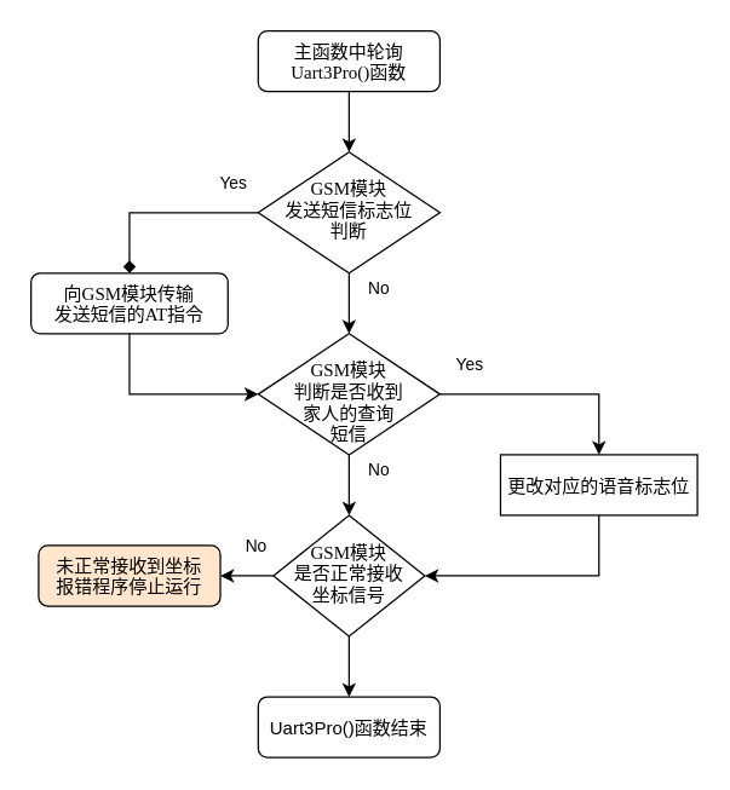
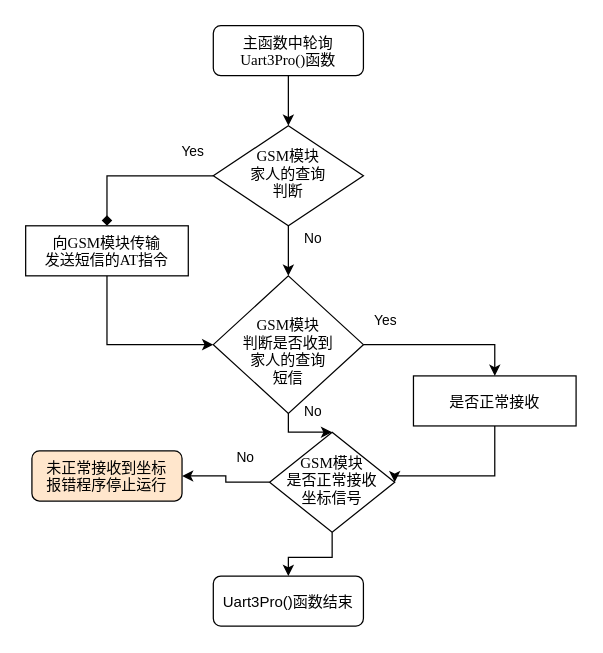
  <mxCell id="0" />
  <mxCell id="1" parent="0" />
  <mxCell id="2" value="" style="rounded=0;jettySize=auto;orthogonalLoop=1;fontSize=11;endArrow=classic;endFill=1;endSize=6;strokeWidth=1;shadow=0;labelBackgroundColor=none;edgeStyle=orthogonalEdgeStyle;" parent="1" source="3" edge="1"><mxGeometry relative="1" as="geometry"><mxPoint x="230" y="100" as="targetPoint" /></mxGeometry></mxCell>
  <mxCell id="3" value="主函数中轮询&#10;Uart3Pro()函数" style="rounded=1;fontSize=12;glass=0;strokeWidth=1;shadow=0;fontFamily=宋体;fontSource=https%3A%2F%2Ffonts.googleapis.com%2Fcss%3Ffamily%3D%25E5%25AE%258B%25E4%25BD%2593;" parent="1" vertex="1"><mxGeometry x="170" y="20" width="120" height="40" as="geometry" /></mxCell>
  <mxCell id="4" value="未正常接收到坐标&#10;报错程序停止运行" style="rounded=1;fontSize=12;glass=0;strokeWidth=1;shadow=0;fontFamily=宋体;fontSource=https%3A%2F%2Ffonts.googleapis.com%2Fcss%3Ffamily%3D%25E5%25AE%258B%25E4%25BD%2593;fillColor=#ffe6cc;" parent="1" vertex="1"><mxGeometry x="25" y="360" width="120" height="40" as="geometry" /></mxCell>
  <mxCell id="5" value="Uart3Pro()函数结束" style="rounded=1;fontSize=12;glass=0;strokeWidth=1;shadow=0;" parent="1" vertex="1"><mxGeometry x="170" y="460" width="120" height="40" as="geometry" /></mxCell>
  <mxCell id="6" value="No" style="edgeStyle=orthogonalEdgeStyle;rounded=0;jettySize=auto;orthogonalLoop=1;fontSize=11;endArrow=classic;endFill=1;endSize=6;strokeWidth=1;shadow=0;labelBackgroundColor=none;entryX=1;entryY=0.5;entryDx=0;entryDy=0;" edge="1" parent="1" source="8" target="4"><mxGeometry x="-0.5" y="-20" relative="1" as="geometry"><mxPoint as="offset" /><mxPoint x="150" y="541.3" as="targetPoint" /></mxGeometry></mxCell>
  <mxCell id="7" value="" style="edgeStyle=orthogonalEdgeStyle;rounded=0;orthogonalLoop=1;jettySize=auto;html=0;fontFamily=宋体;fontSource=https%3A%2F%2Ffonts.googleapis.com%2Fcss%3Ffamily%3D%25E5%25AE%258B%25E4%25BD%2593;endArrow=classic;endFill=1;endSize=6;" edge="1" parent="1" source="8" target="5"><mxGeometry relative="1" as="geometry" /></mxCell>
- <mxCell id="8" value="GSM模块&#10;是否正常接收&#10;坐标信号" style="rhombus;shadow=0;fontFamily=宋体;fontSize=12;align=center;strokeWidth=1;spacing=6;spacingTop=-4;fontSource=https%3A%2F%2Ffonts.googleapis.com%2Fcss%3Ffamily%3D%25E5%25AE%258B%25E4%25BD%2593;" vertex="1" parent="1"><mxGeometry x="180" y="340" width="100" height="80" as="geometry" /></mxCell>
+ <mxCell id="8" value="GSM模块&#10;是否正常接收&#10;坐标信号" style="rhombus;shadow=0;fontFamily=宋体;fontSize=12;align=center;strokeWidth=1;spacing=6;spacingTop=-4;fontSource=https%3A%2F%2Ffonts.googleapis.com%2Fcss%3Ffamily%3D%25E5%25AE%258B%25E4%25BD%2593;" vertex="1" parent="1"><mxGeometry x="215" y="345" width="100" height="80" as="geometry" /></mxCell>
  <mxCell id="9" value="Yes" style="rounded=0;jettySize=auto;orthogonalLoop=1;fontSize=11;endArrow=classic;endFill=1;endSize=6;strokeWidth=1;shadow=0;labelBackgroundColor=none;edgeStyle=orthogonalEdgeStyle;entryX=0.5;entryY=0;entryDx=0;entryDy=0;" edge="1" parent="1" source="11" target="13"><mxGeometry x="-0.724" y="20" relative="1" as="geometry"><mxPoint as="offset" /><mxPoint x="230" y="390" as="targetPoint" /></mxGeometry></mxCell>
  <mxCell id="10" value="No" style="edgeStyle=orthogonalEdgeStyle;rounded=0;jettySize=auto;orthogonalLoop=1;fontSize=11;endArrow=classic;endFill=1;endSize=6;strokeWidth=1;shadow=0;labelBackgroundColor=none;exitX=0.5;exitY=1;exitDx=0;exitDy=0;entryX=0.5;entryY=0;entryDx=0;entryDy=0;" edge="1" parent="1" source="11" target="8"><mxGeometry x="-0.5" y="20" relative="1" as="geometry"><mxPoint as="offset" /><mxPoint x="250" y="460" as="targetPoint" /><Array as="points"><mxPoint x="230" y="320" /><mxPoint x="230" y="320" /></Array></mxGeometry></mxCell>
- <mxCell id="11" value="&#10;&#10;GSM模块&#10;判断是否收到&#10;家人的查询&#10;短信&#10;" style="rhombus;shadow=0;fontFamily=宋体;fontSize=12;align=center;strokeWidth=1;spacing=6;spacingTop=-4;fontSource=https%3A%2F%2Ffonts.googleapis.com%2Fcss%3Ffamily%3D%25E5%25AE%258B%25E4%25BD%2593;" vertex="1" parent="1"><mxGeometry x="170" y="220" width="120" height="80" as="geometry" /></mxCell>
+ <mxCell id="11" value="&#10;&#10;GSM模块&#10;判断是否收到&#10;家人的查询&#10;短信&#10;" style="rhombus;shadow=0;fontFamily=宋体;fontSize=12;align=center;strokeWidth=1;spacing=6;spacingTop=-4;fontSource=https%3A%2F%2Ffonts.googleapis.com%2Fcss%3Ffamily%3D%25E5%25AE%258B%25E4%25BD%2593;" vertex="1" parent="1"><mxGeometry x="170" y="220" width="120" height="110" as="geometry" /></mxCell>
  <mxCell id="12" value="" style="edgeStyle=orthogonalEdgeStyle;rounded=0;orthogonalLoop=1;jettySize=auto;endArrow=classic;endFill=1;endSize=6;entryX=1;entryY=0.5;entryDx=0;entryDy=0;exitX=0.5;exitY=1;exitDx=0;exitDy=0;" edge="1" parent="1" source="13" target="8"><mxGeometry relative="1" as="geometry"><mxPoint x="230" y="490" as="targetPoint" /><Array as="points"><mxPoint x="395" y="380" /></Array></mxGeometry></mxCell>
- <mxCell id="13" value="更改对应的语音标志位" style="rounded=0;fontSize=12;glass=0;strokeWidth=1;shadow=0;fontFamily=宋体;fontSource=https%3A%2F%2Ffonts.googleapis.com%2Fcss%3Ffamily%3D%25E5%25AE%258B%25E4%25BD%2593;" vertex="1" parent="1"><mxGeometry x="330" y="300" width="130" height="40" as="geometry" /></mxCell>
+ <mxCell id="13" value="是否正常接收" style="rounded=0;fontSize=12;glass=0;strokeWidth=1;shadow=0;fontFamily=宋体;fontSource=https%3A%2F%2Ffonts.googleapis.com%2Fcss%3Ffamily%3D%25E5%25AE%258B%25E4%25BD%2593;" vertex="1" parent="1"><mxGeometry x="330" y="300" width="130" height="40" as="geometry" /></mxCell>
  <mxCell id="14" value="No" style="edgeStyle=orthogonalEdgeStyle;rounded=0;jettySize=auto;orthogonalLoop=1;fontSize=11;endArrow=classic;endFill=1;endSize=6;strokeWidth=1;shadow=0;labelBackgroundColor=none;exitX=0.5;exitY=1;exitDx=0;exitDy=0;entryX=0.5;entryY=0;entryDx=0;entryDy=0;" edge="1" parent="1" source="16" target="11"><mxGeometry x="-0.5" y="20" relative="1" as="geometry"><mxPoint as="offset" /><mxPoint x="285" y="40" as="sourcePoint" /><mxPoint x="170" y="320" as="targetPoint" /><Array as="points"><mxPoint x="230" y="210" /><mxPoint x="230" y="210" /></Array></mxGeometry></mxCell>
  <mxCell id="15" value="Yes" style="rounded=0;jettySize=auto;orthogonalLoop=1;fontSize=11;endArrow=diamond;endFill=1;endSize=6;strokeWidth=1;shadow=0;labelBackgroundColor=none;edgeStyle=orthogonalEdgeStyle;entryX=0.5;entryY=0;entryDx=0;entryDy=0;" edge="1" parent="1" source="16" target="18"><mxGeometry x="-0.742" y="-20" relative="1" as="geometry"><mxPoint as="offset" /><mxPoint x="230" y="210" as="targetPoint" /></mxGeometry></mxCell>
- <mxCell id="16" value="GSM模块&#10;发送短信标志位&#10;判断" style="rhombus;shadow=0;fontFamily=宋体;fontSize=12;align=center;strokeWidth=1;spacing=6;spacingTop=-4;fontSource=https%3A%2F%2Ffonts.googleapis.com%2Fcss%3Ffamily%3D%25E5%25AE%258B%25E4%25BD%2593;" vertex="1" parent="1"><mxGeometry x="170" y="100" width="120" height="80" as="geometry" /></mxCell>
+ <mxCell id="16" value="GSM模块&#10;家人的查询&#10;判断" style="rhombus;shadow=0;fontFamily=宋体;fontSize=12;align=center;strokeWidth=1;spacing=6;spacingTop=-4;fontSource=https%3A%2F%2Ffonts.googleapis.com%2Fcss%3Ffamily%3D%25E5%25AE%258B%25E4%25BD%2593;" vertex="1" parent="1"><mxGeometry x="170" y="100" width="120" height="80" as="geometry" /></mxCell>
  <mxCell id="17" value="" style="edgeStyle=orthogonalEdgeStyle;rounded=0;orthogonalLoop=1;jettySize=auto;html=0;fontFamily=宋体;fontSource=https%3A%2F%2Ffonts.googleapis.com%2Fcss%3Ffamily%3D%25E5%25AE%258B%25E4%25BD%2593;endArrow=classic;endFill=1;endSize=6;entryX=0;entryY=0.5;entryDx=0;entryDy=0;exitX=0.5;exitY=1;exitDx=0;exitDy=0;" edge="1" parent="1" source="18" target="11"><mxGeometry relative="1" as="geometry"><mxPoint x="85" y="320" as="targetPoint" /></mxGeometry></mxCell>
- <mxCell id="18" value="向GSM模块传输&#10;发送短信的AT指令" style="fontSize=12;glass=0;strokeWidth=1;shadow=0;fontFamily=宋体;fontSource=https%3A%2F%2Ffonts.googleapis.com%2Fcss%3Ffamily%3D%25E5%25AE%258B%25E4%25BD%2593;rounded=1;" vertex="1" parent="1"><mxGeometry x="20" y="180" width="130" height="40" as="geometry" /></mxCell>
+ <mxCell id="18" value="向GSM模块传输&#10;发送短信的AT指令" style="rounded=0;fontSize=12;glass=0;strokeWidth=1;shadow=0;fontFamily=宋体;fontSource=https%3A%2F%2Ffonts.googleapis.com%2Fcss%3Ffamily%3D%25E5%25AE%258B%25E4%25BD%2593;" vertex="1" parent="1"><mxGeometry x="20" y="180" width="130" height="40" as="geometry" /></mxCell>
